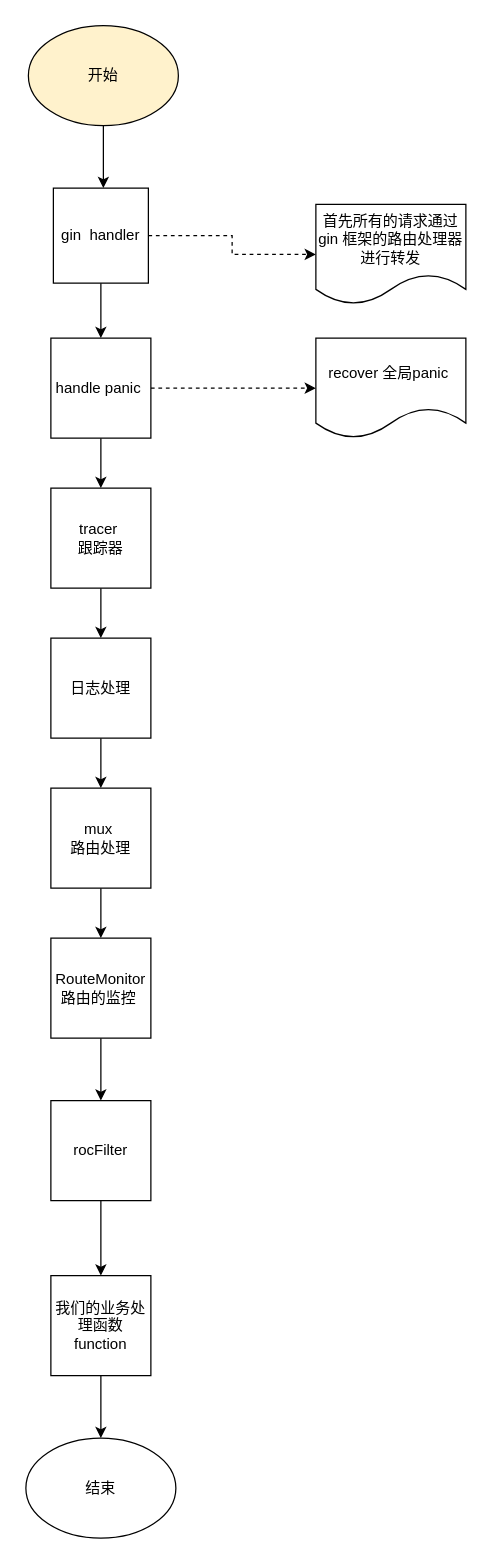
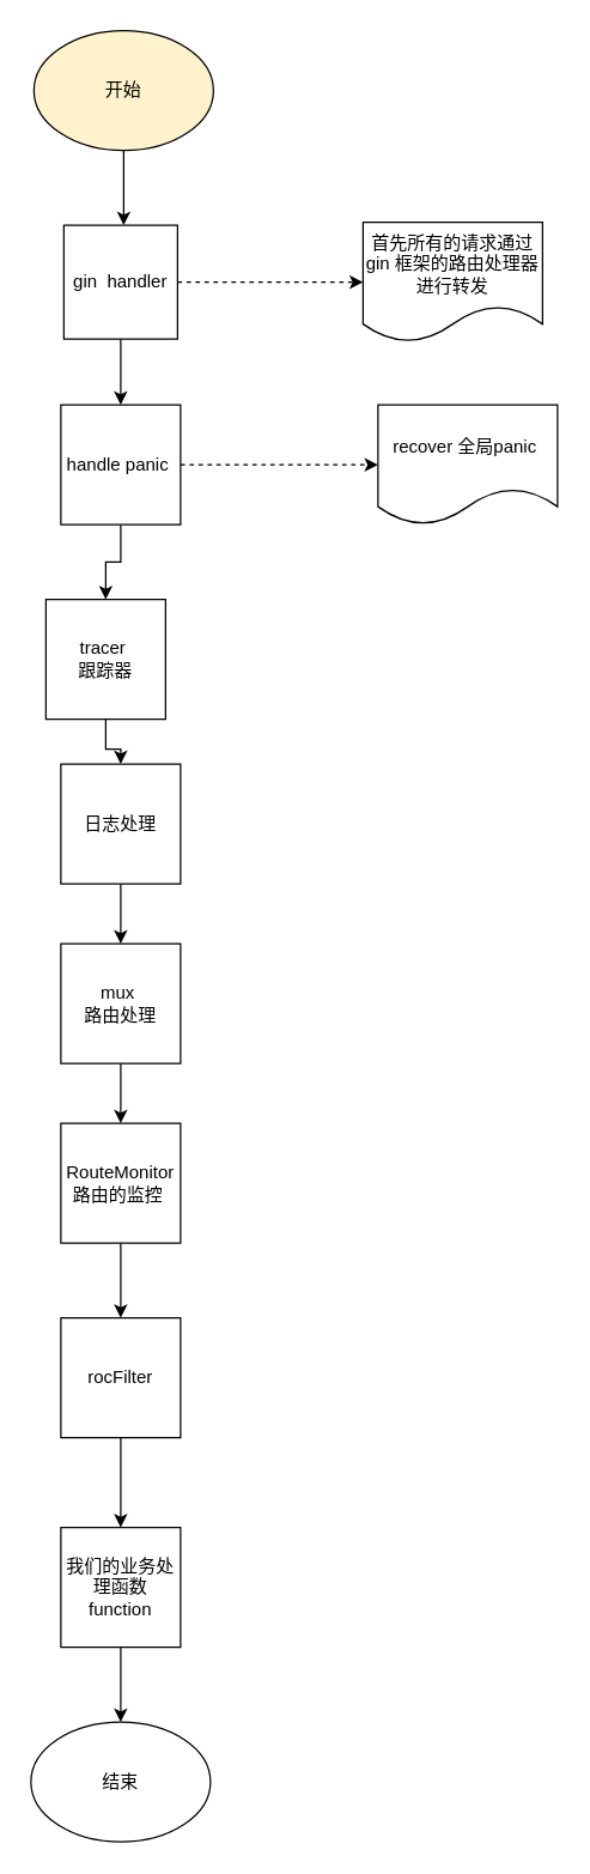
  <mxCell id="0" />
  <mxCell id="1" parent="0" />
  <mxCell id="2" style="edgeStyle=orthogonalEdgeStyle;rounded=0;orthogonalLoop=1;jettySize=auto;html=1;exitX=0.5;exitY=1;exitDx=0;exitDy=0;" edge="1" parent="1" source="3"><mxGeometry relative="1" as="geometry"><mxPoint x="82" y="150" as="targetPoint" /></mxGeometry></mxCell>
  <mxCell id="3" value="开始" style="ellipse;whiteSpace=wrap;html=1;fillColor=#fff2cc;" vertex="1" parent="1"><mxGeometry x="22" y="20" width="120" height="80" as="geometry" /></mxCell>
  <mxCell id="4" style="edgeStyle=orthogonalEdgeStyle;rounded=0;orthogonalLoop=1;jettySize=auto;html=1;exitX=0.5;exitY=1;exitDx=0;exitDy=0;" edge="1" parent="1" source="6" target="9"><mxGeometry relative="1" as="geometry" /></mxCell>
  <mxCell id="5" style="edgeStyle=orthogonalEdgeStyle;rounded=0;orthogonalLoop=1;jettySize=auto;html=1;exitX=1;exitY=0.5;exitDx=0;exitDy=0;entryX=0;entryY=0.5;entryDx=0;entryDy=0;dashed=1;" edge="1" parent="1" source="6" target="10"><mxGeometry relative="1" as="geometry" /></mxCell>
  <mxCell id="6" value="gin&amp;nbsp; handler" style="whiteSpace=wrap;html=1;aspect=fixed;" vertex="1" parent="1"><mxGeometry x="42" y="150" width="76" height="76" as="geometry" /></mxCell>
  <mxCell id="7" style="edgeStyle=orthogonalEdgeStyle;rounded=0;orthogonalLoop=1;jettySize=auto;html=1;exitX=0.5;exitY=1;exitDx=0;exitDy=0;entryX=0.5;entryY=0;entryDx=0;entryDy=0;" edge="1" parent="1" source="9" target="12"><mxGeometry relative="1" as="geometry" /></mxCell>
  <mxCell id="8" style="edgeStyle=orthogonalEdgeStyle;rounded=0;orthogonalLoop=1;jettySize=auto;html=1;exitX=1;exitY=0.5;exitDx=0;exitDy=0;entryX=0;entryY=0.5;entryDx=0;entryDy=0;dashed=1;" edge="1" parent="1" source="9" target="22"><mxGeometry relative="1" as="geometry" /></mxCell>
  <mxCell id="9" value="handle panic&amp;nbsp;" style="whiteSpace=wrap;html=1;aspect=fixed;" vertex="1" parent="1"><mxGeometry x="40" y="270" width="80" height="80" as="geometry" /></mxCell>
- <mxCell id="10" value="首先所有的请求通过&lt;br&gt;gin 框架的路由处理器进行转发" style="shape=document;whiteSpace=wrap;html=1;boundedLbl=1;" vertex="1" parent="1"><mxGeometry x="252" y="163" width="120" height="80" as="geometry" /></mxCell>
+ <mxCell id="10" value="首先所有的请求通过&lt;br&gt;gin 框架的路由处理器进行转发" style="shape=document;whiteSpace=wrap;html=1;boundedLbl=1;" vertex="1" parent="1"><mxGeometry x="242" y="148" width="120" height="80" as="geometry" /></mxCell>
  <mxCell id="11" style="edgeStyle=orthogonalEdgeStyle;rounded=0;orthogonalLoop=1;jettySize=auto;html=1;exitX=0.5;exitY=1;exitDx=0;exitDy=0;" edge="1" parent="1" source="12" target="14"><mxGeometry relative="1" as="geometry" /></mxCell>
- <mxCell id="12" value="tracer&amp;nbsp;&lt;br&gt;跟踪器" style="whiteSpace=wrap;html=1;aspect=fixed;" vertex="1" parent="1"><mxGeometry x="40" y="390" width="80" height="80" as="geometry" /></mxCell>
+ <mxCell id="12" value="tracer&amp;nbsp;&lt;br&gt;跟踪器" style="whiteSpace=wrap;html=1;aspect=fixed;" vertex="1" parent="1"><mxGeometry x="30" y="400" width="80" height="80" as="geometry" /></mxCell>
  <mxCell id="13" style="edgeStyle=orthogonalEdgeStyle;rounded=0;orthogonalLoop=1;jettySize=auto;html=1;exitX=0.5;exitY=1;exitDx=0;exitDy=0;" edge="1" parent="1" source="14" target="16"><mxGeometry relative="1" as="geometry" /></mxCell>
  <mxCell id="14" value="日志处理" style="whiteSpace=wrap;html=1;aspect=fixed;" vertex="1" parent="1"><mxGeometry x="40" y="510" width="80" height="80" as="geometry" /></mxCell>
  <mxCell id="15" style="edgeStyle=orthogonalEdgeStyle;rounded=0;orthogonalLoop=1;jettySize=auto;html=1;exitX=0.5;exitY=1;exitDx=0;exitDy=0;entryX=0.5;entryY=0;entryDx=0;entryDy=0;" edge="1" parent="1" source="16" target="18"><mxGeometry relative="1" as="geometry" /></mxCell>
  <mxCell id="16" value="mux&amp;nbsp;&lt;br&gt;路由处理" style="whiteSpace=wrap;html=1;aspect=fixed;" vertex="1" parent="1"><mxGeometry x="40" y="630" width="80" height="80" as="geometry" /></mxCell>
  <mxCell id="17" style="edgeStyle=orthogonalEdgeStyle;rounded=0;orthogonalLoop=1;jettySize=auto;html=1;exitX=0.5;exitY=1;exitDx=0;exitDy=0;entryX=0.5;entryY=0;entryDx=0;entryDy=0;" edge="1" parent="1" source="18" target="20"><mxGeometry relative="1" as="geometry" /></mxCell>
  <mxCell id="18" value="RouteMonitor&lt;br&gt;路由的监控&amp;nbsp;" style="whiteSpace=wrap;html=1;aspect=fixed;" vertex="1" parent="1"><mxGeometry x="40" y="750" width="80" height="80" as="geometry" /></mxCell>
  <mxCell id="19" style="edgeStyle=orthogonalEdgeStyle;rounded=0;orthogonalLoop=1;jettySize=auto;html=1;exitX=0.5;exitY=1;exitDx=0;exitDy=0;" edge="1" parent="1" source="20" target="24"><mxGeometry relative="1" as="geometry" /></mxCell>
  <mxCell id="20" value="rocFilter" style="whiteSpace=wrap;html=1;aspect=fixed;" vertex="1" parent="1"><mxGeometry x="40" y="880" width="80" height="80" as="geometry" /></mxCell>
  <mxCell id="21" value="结束" style="ellipse;whiteSpace=wrap;html=1;" vertex="1" parent="1"><mxGeometry x="20" y="1150" width="120" height="80" as="geometry" /></mxCell>
  <mxCell id="22" value="recover 全局panic&amp;nbsp;" style="shape=document;whiteSpace=wrap;html=1;boundedLbl=1;" vertex="1" parent="1"><mxGeometry x="252" y="270" width="120" height="80" as="geometry" /></mxCell>
  <mxCell id="23" style="edgeStyle=orthogonalEdgeStyle;rounded=0;orthogonalLoop=1;jettySize=auto;html=1;exitX=0.5;exitY=1;exitDx=0;exitDy=0;entryX=0.5;entryY=0;entryDx=0;entryDy=0;" edge="1" parent="1" source="24" target="21"><mxGeometry relative="1" as="geometry" /></mxCell>
  <mxCell id="24" value="我们的业务处理函数&lt;br&gt;function" style="whiteSpace=wrap;html=1;aspect=fixed;" vertex="1" parent="1"><mxGeometry x="40" y="1020" width="80" height="80" as="geometry" /></mxCell>
